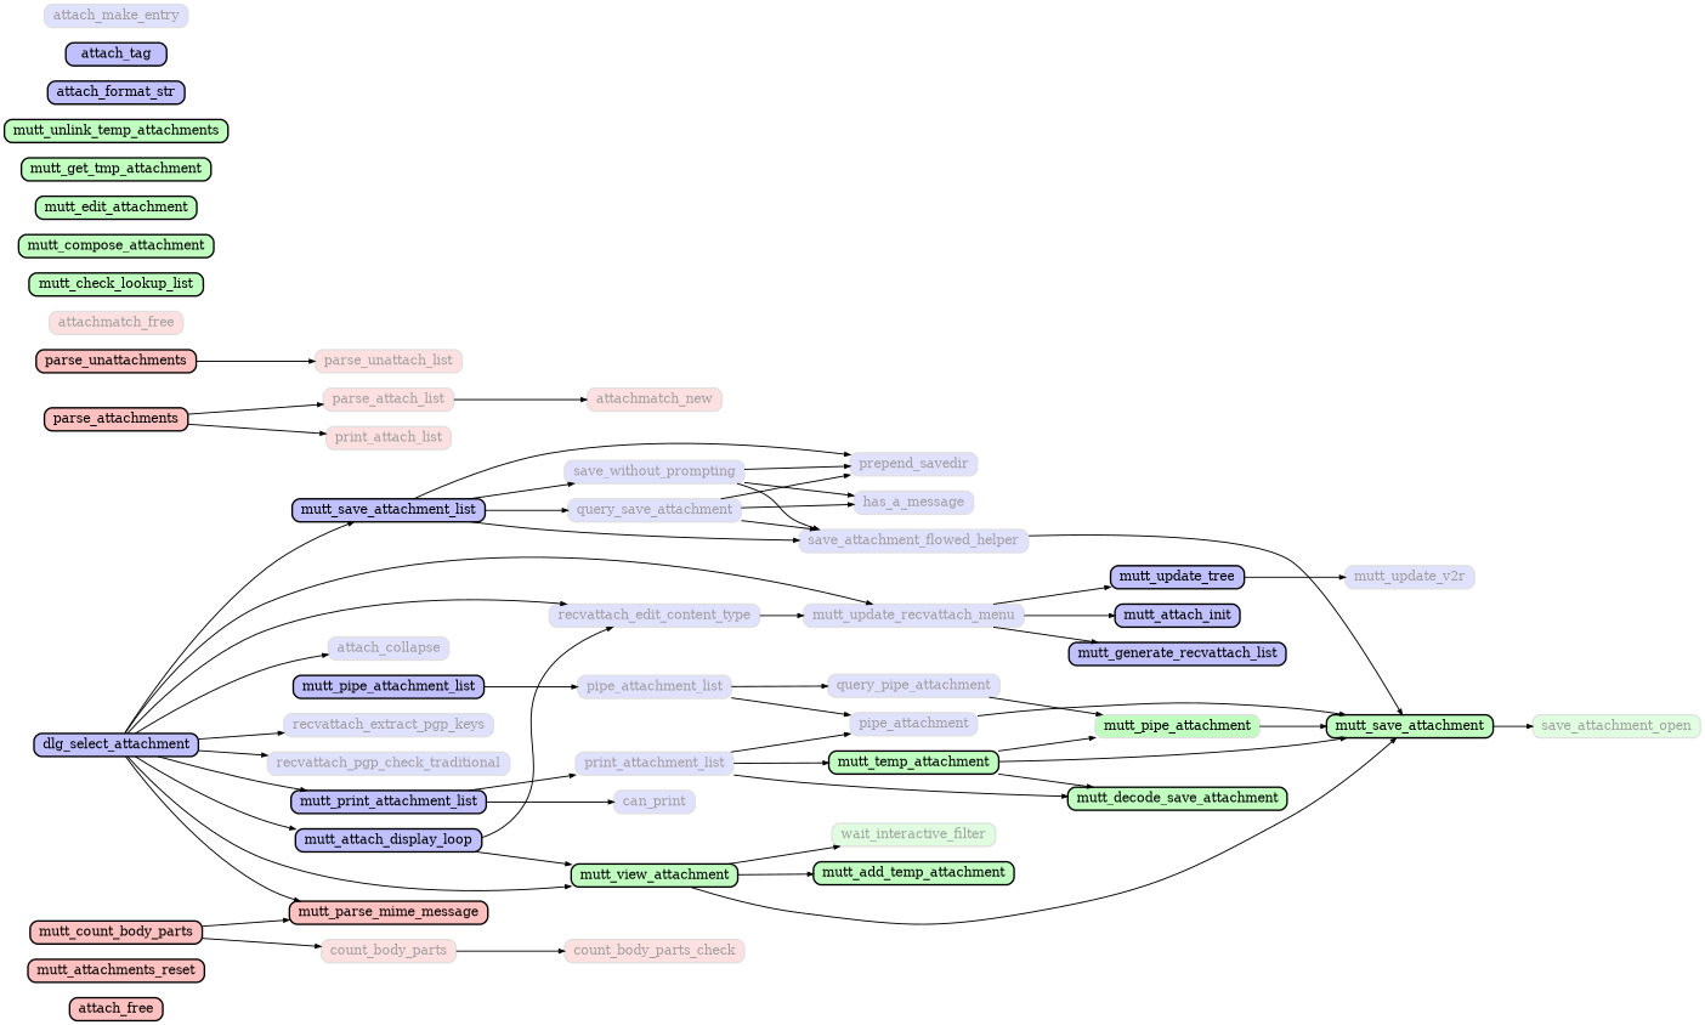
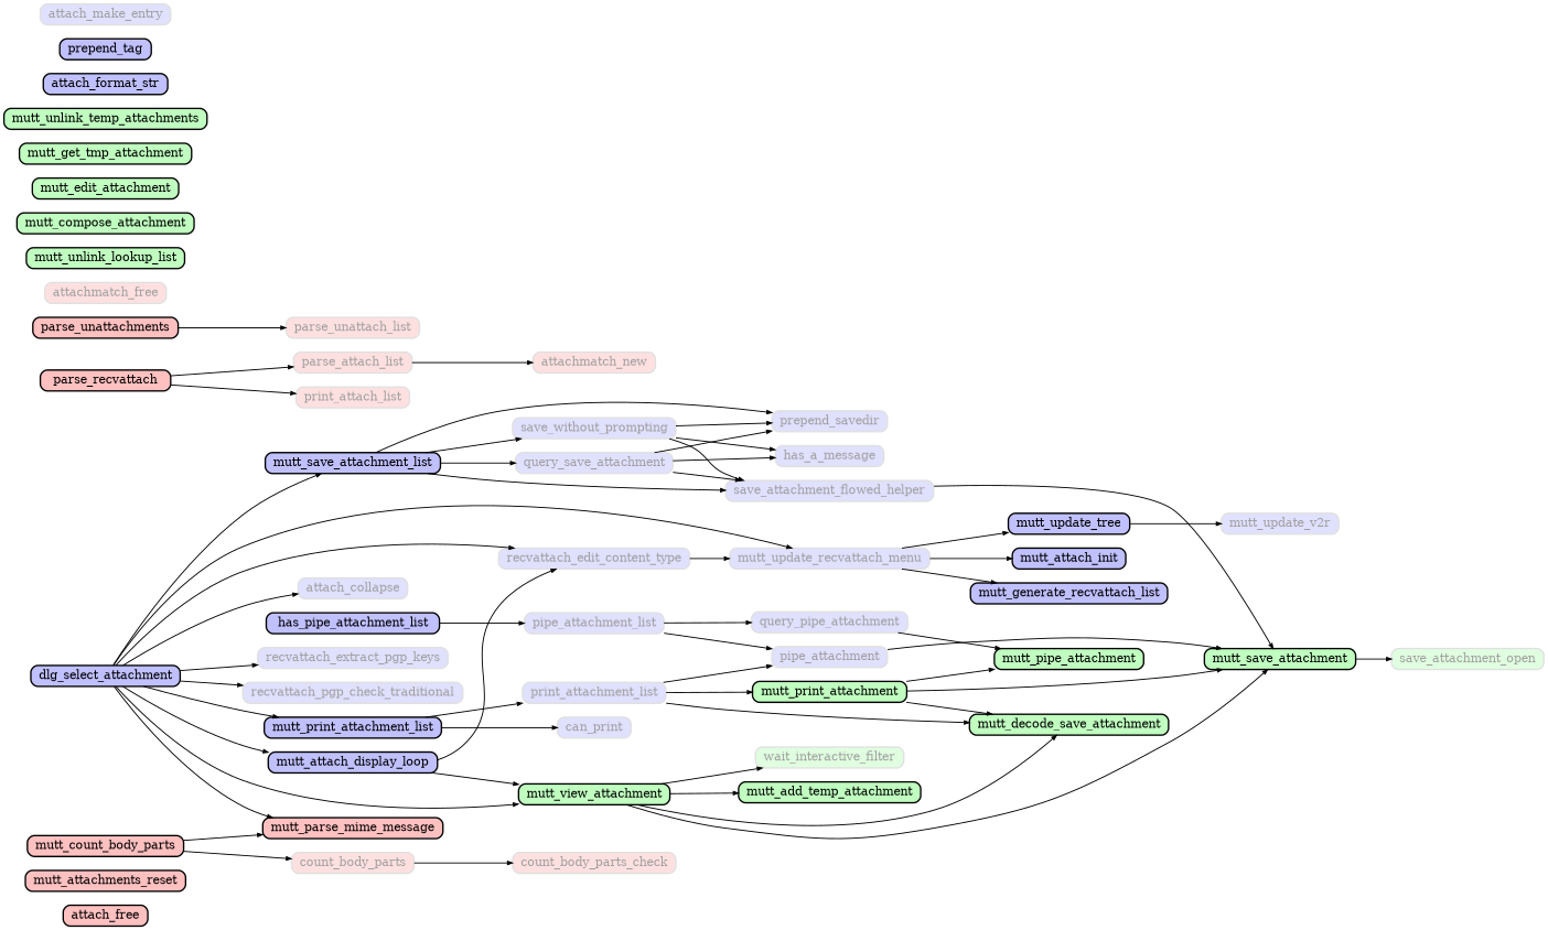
  digraph {
    compound=true
    nodesep=0.2
    rankdir=LR
    ranksep=0.5
    node [color="#000000" fillcolor="#e0e0ff" fontcolor="#000000" fontsize=12 penwidth=1.5 shape=box style="rounded,filled"]
    edge [arrowsize=0.5 penwidth=1.0]
    attach_free [fillcolor="#ffc0c0" height=0.2]
    mutt_attachments_reset [fillcolor="#ffc0c0" height=0.2]
    mutt_count_body_parts [fillcolor="#ffc0c0" height=0.2]
    mutt_parse_mime_message [fillcolor="#ffc0c0" height=0.2]
    count_body_parts [color="#e0e0e0" fillcolor="#ffe0e0" fontcolor="#a0a0a0" height=0.2]
    count_body_parts_check [color="#e0e0e0" fillcolor="#ffe0e0" fontcolor="#a0a0a0" height=0.2]
-   parse_attachments [fillcolor="#ffc0c0" height=0.2]
+   parse_attachments [fillcolor="#ffc0c0" height=0.2 label=parse_recvattach]
    parse_attach_list [color="#e0e0e0" fillcolor="#ffe0e0" fontcolor="#a0a0a0" height=0.2]
    print_attach_list [color="#e0e0e0" fillcolor="#ffe0e0" fontcolor="#a0a0a0" height=0.2]
    attachmatch_new [color="#e0e0e0" fillcolor="#ffe0e0" fontcolor="#a0a0a0" height=0.2]
    parse_unattachments [fillcolor="#ffc0c0" height=0.2]
    parse_unattach_list [color="#e0e0e0" fillcolor="#ffe0e0" fontcolor="#a0a0a0" height=0.2]
    attachmatch_free [color="#e0e0e0" fillcolor="#ffe0e0" fontcolor="#a0a0a0" height=0.2]
    mutt_add_temp_attachment [fillcolor="#c0ffc0" height=0.2]
-   mutt_check_lookup_list [fillcolor="#c0ffc0" height=0.2]
+   mutt_check_lookup_list [fillcolor="#c0ffc0" height=0.2 label=mutt_unlink_lookup_list]
    mutt_compose_attachment [fillcolor="#c0ffc0" height=0.2]
    mutt_decode_save_attachment [fillcolor="#c0ffc0" height=0.2]
    mutt_edit_attachment [fillcolor="#c0ffc0" height=0.2]
    mutt_get_tmp_attachment [fillcolor="#c0ffc0" height=0.2]
-   mutt_pipe_attachment [color="#e0e0e0" fillcolor="#c0ffc0" height=0.2]
+   mutt_pipe_attachment [fillcolor="#c0ffc0" height=0.2]
    mutt_save_attachment [fillcolor="#c0ffc0" height=0.2]
    save_attachment_open [color="#e0e0e0" fillcolor="#e0ffe0" fontcolor="#a0a0a0" height=0.2]
-   mutt_print_attachment [fillcolor="#c0ffc0" height=0.2 label=mutt_temp_attachment]
+   mutt_print_attachment [fillcolor="#c0ffc0" height=0.2]
    mutt_unlink_temp_attachments [fillcolor="#c0ffc0" height=0.2]
    mutt_view_attachment [fillcolor="#c0ffc0" height=0.2]
    wait_interactive_filter [color="#e0e0e0" fillcolor="#e0ffe0" fontcolor="#a0a0a0" height=0.2]
    attach_format_str [fillcolor="#c0c0ff" height=0.2]
-   attach_tag [fillcolor="#c0c0ff" height=0.2]
+   attach_tag [fillcolor="#c0c0ff" height=0.2 label=prepend_tag]
    dlg_select_attachment [fillcolor="#c0c0ff" height=0.2]
    mutt_attach_display_loop [fillcolor="#c0c0ff" height=0.2]
    mutt_print_attachment_list [fillcolor="#c0c0ff" height=0.2]
    mutt_save_attachment_list [fillcolor="#c0c0ff" height=0.2]
    attach_collapse [color="#e0e0e0" fontcolor="#a0a0a0" height=0.2]
    mutt_update_recvattach_menu [color="#e0e0e0" fontcolor="#a0a0a0" height=0.2]
    recvattach_edit_content_type [color="#e0e0e0" fontcolor="#a0a0a0" height=0.2]
    recvattach_extract_pgp_keys [color="#e0e0e0" fontcolor="#a0a0a0" height=0.2]
    recvattach_pgp_check_traditional [color="#e0e0e0" fontcolor="#a0a0a0" height=0.2]
-   mutt_pipe_attachment_list [fillcolor="#c0c0ff" height=0.2]
+   mutt_pipe_attachment_list [fillcolor="#c0c0ff" height=0.2 label=has_pipe_attachment_list]
    pipe_attachment_list [color="#e0e0e0" fontcolor="#a0a0a0" height=0.2]
    can_print [color="#e0e0e0" fontcolor="#a0a0a0" height=0.2]
    print_attachment_list [color="#e0e0e0" fontcolor="#a0a0a0" height=0.2]
    prepend_savedir [color="#e0e0e0" fontcolor="#a0a0a0" height=0.2]
    query_save_attachment [color="#e0e0e0" fontcolor="#a0a0a0" height=0.2]
    save_attachment_flowed_helper [color="#e0e0e0" fontcolor="#a0a0a0" height=0.2]
    save_without_prompting [color="#e0e0e0" fontcolor="#a0a0a0" height=0.2]
    mutt_attach_init [fillcolor="#c0c0ff" height=0.2]
    mutt_generate_recvattach_list [fillcolor="#c0c0ff" height=0.2]
    mutt_update_tree [fillcolor="#c0c0ff" height=0.2]
    pipe_attachment [color="#e0e0e0" fontcolor="#a0a0a0" height=0.2]
    query_pipe_attachment [color="#e0e0e0" fontcolor="#a0a0a0" height=0.2]
    has_a_message [color="#e0e0e0" fontcolor="#a0a0a0" height=0.2]
    mutt_update_v2r [color="#e0e0e0" fontcolor="#a0a0a0" height=0.2]
    attach_make_entry [color="#e0e0e0" fontcolor="#a0a0a0" height=0.2]
    mutt_count_body_parts -> mutt_parse_mime_message
    mutt_count_body_parts -> count_body_parts
    count_body_parts -> count_body_parts_check
    parse_attachments -> parse_attach_list
    parse_attachments -> print_attach_list
    parse_attach_list -> attachmatch_new
    parse_unattachments -> parse_unattach_list
-   mutt_pipe_attachment -> mutt_save_attachment
    mutt_save_attachment -> save_attachment_open
    mutt_print_attachment -> mutt_decode_save_attachment
    mutt_print_attachment -> mutt_pipe_attachment
    mutt_print_attachment -> mutt_save_attachment
    mutt_view_attachment -> mutt_add_temp_attachment
+   mutt_view_attachment -> mutt_decode_save_attachment
    mutt_view_attachment -> mutt_save_attachment
    mutt_view_attachment -> wait_interactive_filter
    dlg_select_attachment -> mutt_parse_mime_message
    dlg_select_attachment -> mutt_view_attachment
    dlg_select_attachment -> mutt_attach_display_loop
    dlg_select_attachment -> mutt_print_attachment_list
    dlg_select_attachment -> mutt_save_attachment_list
    dlg_select_attachment -> attach_collapse
    dlg_select_attachment -> mutt_update_recvattach_menu
    dlg_select_attachment -> recvattach_edit_content_type
    dlg_select_attachment -> recvattach_extract_pgp_keys
    dlg_select_attachment -> recvattach_pgp_check_traditional
    mutt_attach_display_loop -> mutt_view_attachment
    mutt_attach_display_loop -> recvattach_edit_content_type
    mutt_print_attachment_list -> can_print
    mutt_print_attachment_list -> print_attachment_list
    mutt_save_attachment_list -> prepend_savedir
    mutt_save_attachment_list -> query_save_attachment
    mutt_save_attachment_list -> save_attachment_flowed_helper
    mutt_save_attachment_list -> save_without_prompting
    mutt_update_recvattach_menu -> mutt_attach_init
    mutt_update_recvattach_menu -> mutt_generate_recvattach_list
    mutt_update_recvattach_menu -> mutt_update_tree
    recvattach_edit_content_type -> mutt_update_recvattach_menu
    mutt_pipe_attachment_list -> pipe_attachment_list
    pipe_attachment_list -> pipe_attachment
    pipe_attachment_list -> query_pipe_attachment
    print_attachment_list -> mutt_decode_save_attachment
    print_attachment_list -> mutt_print_attachment
    print_attachment_list -> pipe_attachment
    query_save_attachment -> prepend_savedir
    query_save_attachment -> save_attachment_flowed_helper
    query_save_attachment -> has_a_message
    save_attachment_flowed_helper -> mutt_save_attachment
    save_without_prompting -> prepend_savedir
    save_without_prompting -> save_attachment_flowed_helper
    save_without_prompting -> has_a_message
    mutt_update_tree -> mutt_update_v2r
    pipe_attachment -> mutt_save_attachment
    query_pipe_attachment -> mutt_pipe_attachment
  }
